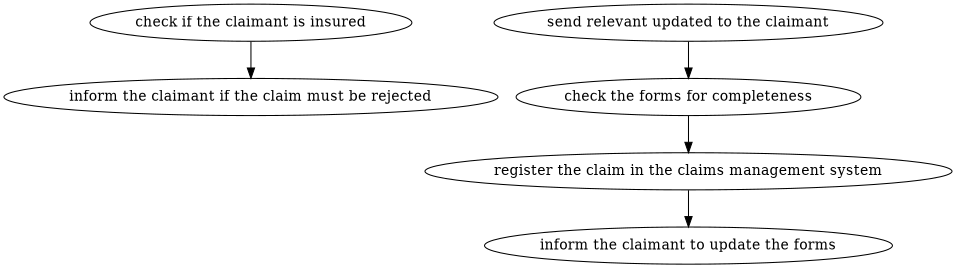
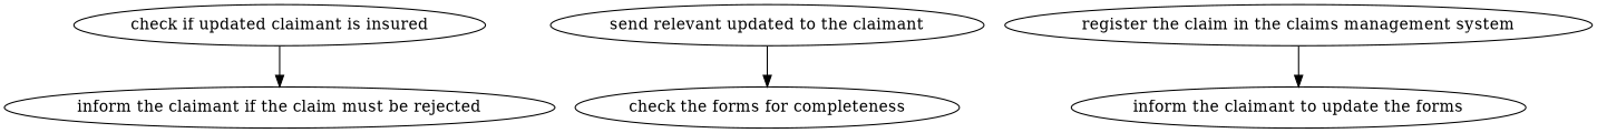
  strict digraph {
    edge [attrs="{'type': 'flow', 'label': 'flow'}"]
-   "check if the claimant is insured" [attrs="{'type': 'Activity', 'label': 'check if the claimant is insured'}"]
+   "check if the claimant is insured" [attrs="{'type': 'Activity', 'label': 'check if the claimant is insured'}" label="check if updated claimant is insured"]
    "inform the claimant if the claim must be rejected" [attrs="{'type': 'Activity', 'label': 'inform the claimant if the claim must be rejected'}"]
    n3 [attrs="{'type': 'Activity', 'label': 'send relevant forms to the claimant'}" label="send relevant updated to the claimant"]
    "check the forms for completeness" [attrs="{'type': 'Activity', 'label': 'check the forms for completeness'}"]
    "register the claim in the claims management system" [attrs="{'type': 'Activity', 'label': 'register the claim in the claims management system'}"]
    "inform the claimant to update the forms" [attrs="{'type': 'Activity', 'label': 'inform the claimant to update the forms'}"]
    "check if the claimant is insured" -> "inform the claimant if the claim must be rejected"
    n3 -> "check the forms for completeness"
-   "check the forms for completeness" -> "register the claim in the claims management system"
    "register the claim in the claims management system" -> "inform the claimant to update the forms"
  }
